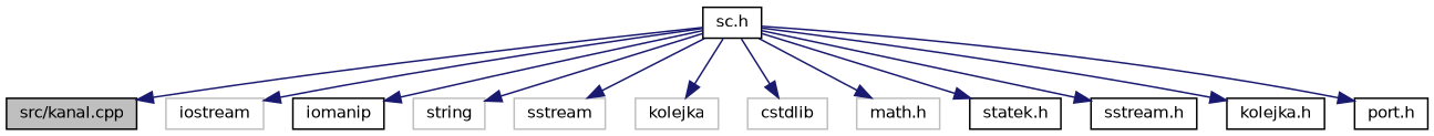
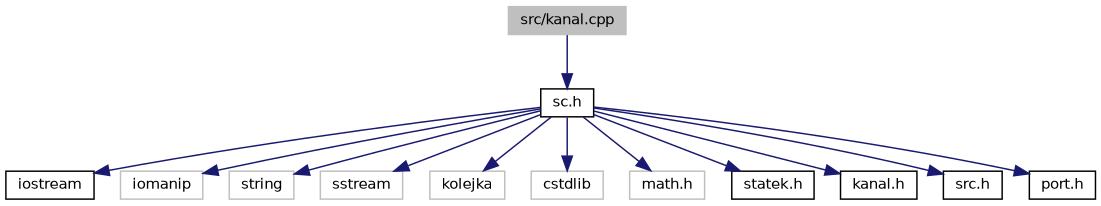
  digraph {
    node [color=grey75 fillcolor=white fontname=Helvetica fontsize=10 shape=record style=filled]
    edge [color=midnightblue fontname=Helvetica fontsize=10 labelfontname=Helvetica labelfontsize=10 style=solid]
-   n1 [color=black fillcolor=grey75 fontcolor=black height=0.2 label="src/kanal.cpp" width=0.4]
+   n1 [fillcolor=grey75 fontcolor=black height=0.2 label="src/kanal.cpp" width=0.4]
    n2 [color=black height=0.2 label="sc.h" width=0.4]
-   n3 [height=0.2 label=iostream width=0.4]
-   n4 [color=black height=0.2 label=iomanip width=0.4]
+   n3 [color=black height=0.2 label=iostream width=0.4]
+   n4 [height=0.2 label=iomanip width=0.4]
    n5 [height=0.2 label=string width=0.4]
    n6 [height=0.2 label=sstream width=0.4]
    n7 [height=0.2 label=kolejka width=0.4]
    n8 [height=0.2 label=cstdlib width=0.4]
    n9 [height=0.2 label="math.h" width=0.4]
    n10 [color=black height=0.2 label="statek.h" width=0.4]
-   n11 [color=black height=0.2 label="sstream.h" width=0.4]
-   n12 [color=black height=0.2 label="kolejka.h" width=0.4]
+   n11 [color=black height=0.2 label="kanal.h" width=0.4]
+   n12 [color=black height=0.2 label="src.h" width=0.4]
    n13 [color=black height=0.2 label="port.h" width=0.4]
-   n2 -> n1
+   n1 -> n2
    n2 -> n3
    n2 -> n4
    n2 -> n5
    n2 -> n6
    n2 -> n7
    n2 -> n8
    n2 -> n9
    n2 -> n10
    n2 -> n11
    n2 -> n12
    n2 -> n13
  }
